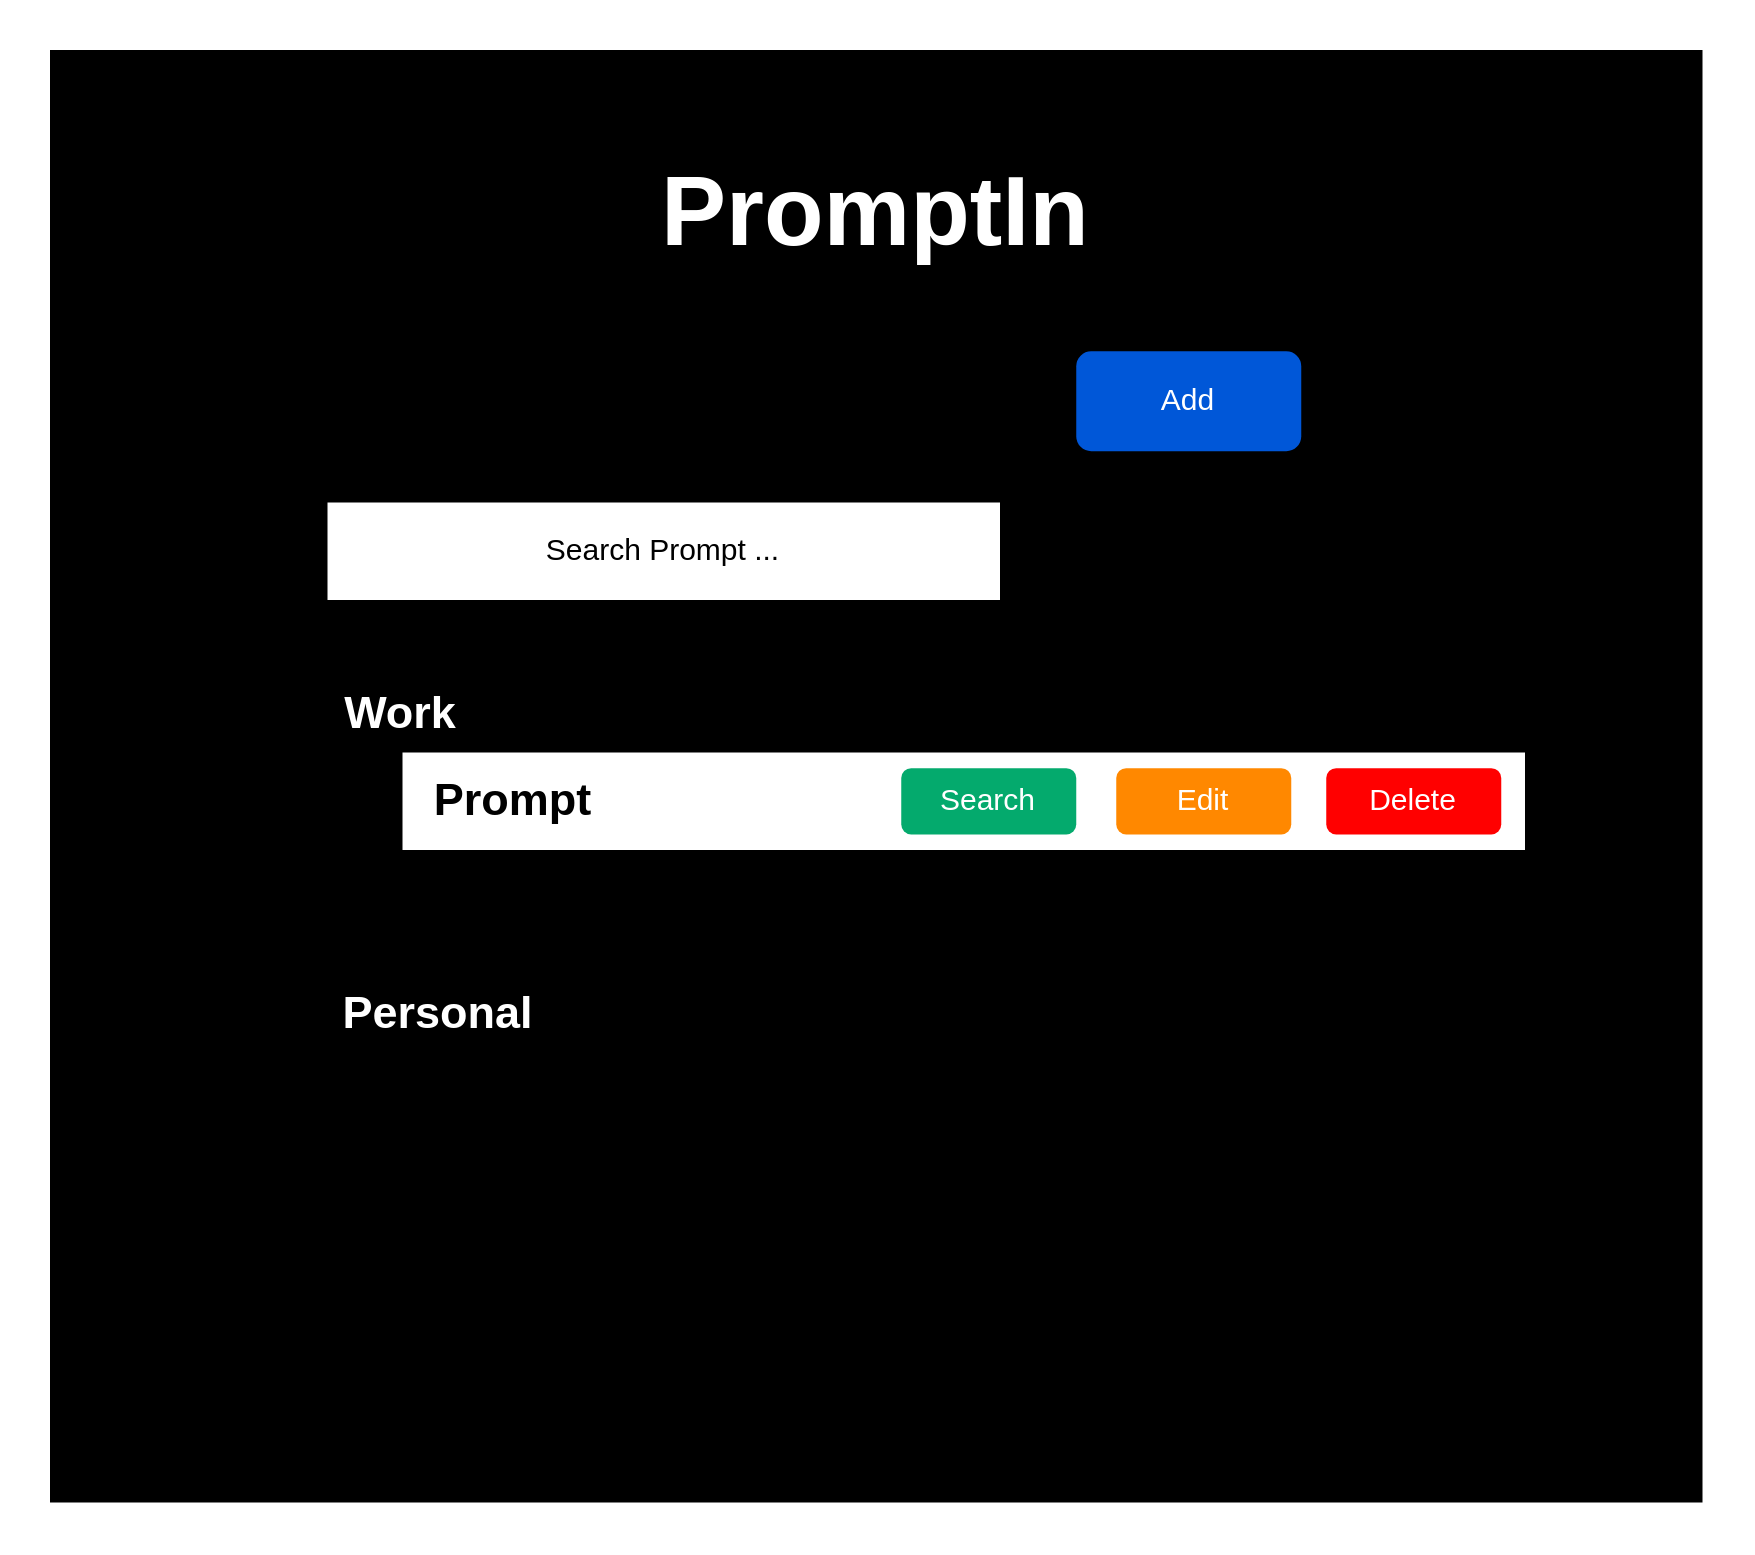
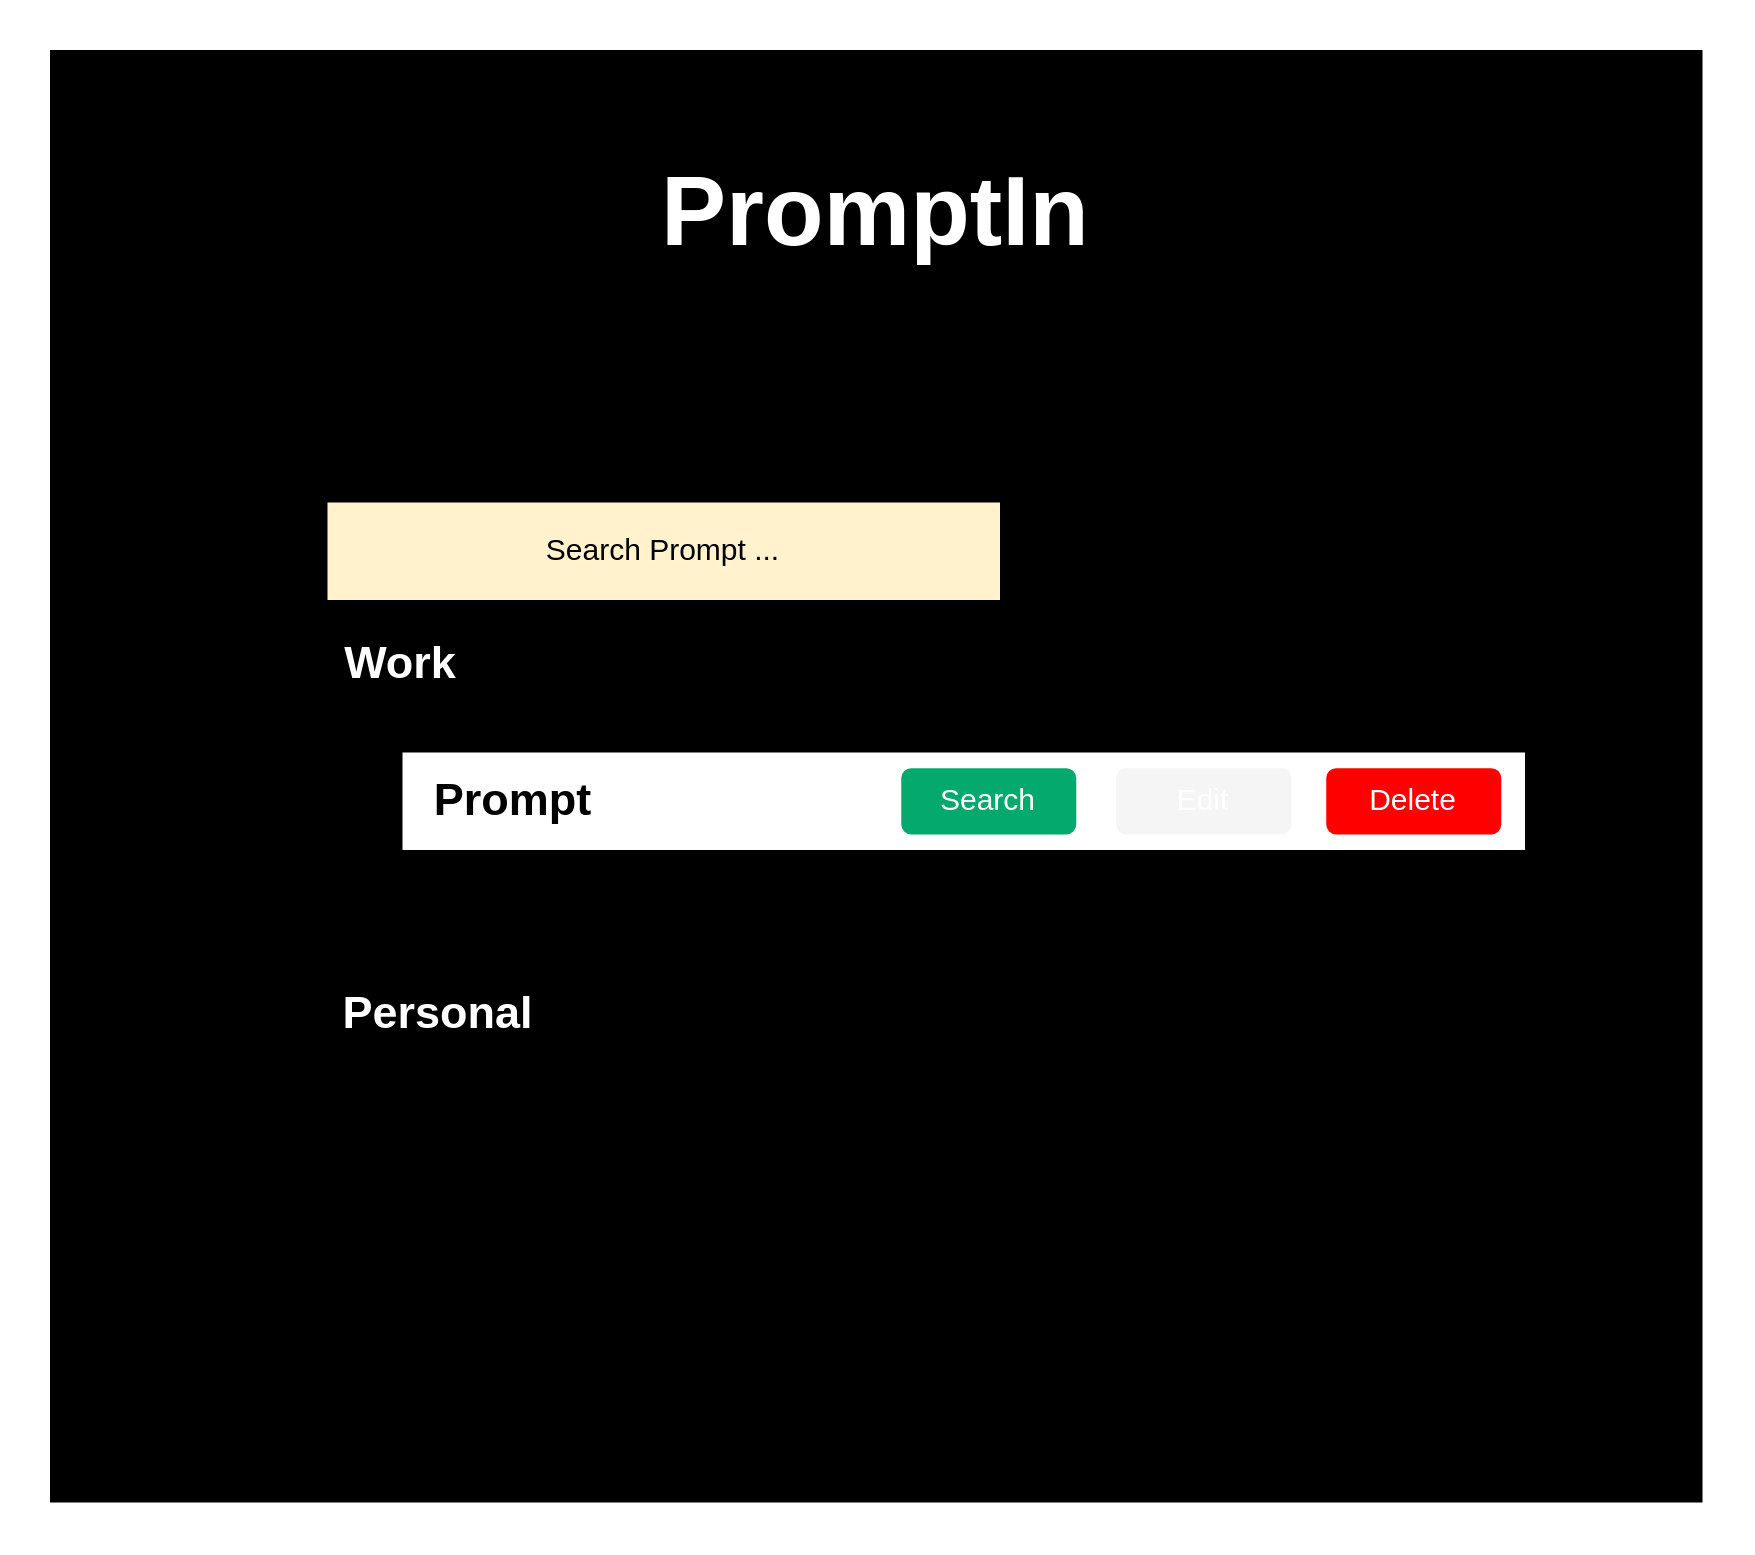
  <mxCell id="0" />
  <mxCell id="1" parent="0" />
  <mxCell id="2" value="" style="rounded=0;whiteSpace=wrap;html=1;fillColor=#000000;" parent="1" vertex="1"><mxGeometry x="20" y="20" width="660" height="580" as="geometry" /></mxCell>
  <mxCell id="3" value="&lt;h1&gt;&lt;font style=&quot;color: rgb(255, 255, 255); font-size: 39px;&quot;&gt;PromptIn&lt;/font&gt;&lt;/h1&gt;" style="text;html=1;align=center;verticalAlign=middle;whiteSpace=wrap;rounded=0;" parent="1" vertex="1"><mxGeometry x="235" y="60" width="230" height="50" as="geometry" /></mxCell>
- <mxCell id="4" value="Search Prompt ..." style="rounded=0;whiteSpace=wrap;html=1;" parent="1" vertex="1"><mxGeometry x="130" y="200" width="270" height="40" as="geometry" /></mxCell>
- <mxCell id="5" value="Add" style="rounded=1;fillColor=#0057D8;strokeColor=none;html=1;whiteSpace=wrap;fontColor=#ffffff;align=center;verticalAlign=middle;fontStyle=0;fontSize=12;sketch=0;" vertex="1" parent="1"><mxGeometry x="430" y="140" width="90" height="40" as="geometry" /></mxCell>
+ <mxCell id="4" value="Search Prompt ..." style="rounded=0;whiteSpace=wrap;html=1;fillColor=#fff2cc;" parent="1" vertex="1"><mxGeometry x="130" y="200" width="270" height="40" as="geometry" /></mxCell>
  <mxCell id="6" value="" style="rounded=0;whiteSpace=wrap;html=1;" vertex="1" parent="1"><mxGeometry x="160" y="300" width="450" height="40" as="geometry" /></mxCell>
- <mxCell id="7" value="&lt;h2&gt;&lt;font style=&quot;color: rgb(255, 255, 255);&quot;&gt;Work&lt;/font&gt;&lt;/h2&gt;" style="text;html=1;align=center;verticalAlign=middle;whiteSpace=wrap;rounded=0;" vertex="1" parent="1"><mxGeometry x="130" y="270" width="60" height="30" as="geometry" /></mxCell>
+ <mxCell id="7" value="&lt;h2&gt;&lt;font style=&quot;color: rgb(255, 255, 255);&quot;&gt;Work&lt;/font&gt;&lt;/h2&gt;" style="text;html=1;align=center;verticalAlign=middle;whiteSpace=wrap;rounded=0;" vertex="1" parent="1"><mxGeometry x="130" y="250" width="60" height="30" as="geometry" /></mxCell>
  <mxCell id="8" value="&lt;h2&gt;&lt;font style=&quot;color: rgb(255, 255, 255);&quot;&gt;Personal&lt;/font&gt;&lt;/h2&gt;" style="text;html=1;align=center;verticalAlign=middle;whiteSpace=wrap;rounded=0;" vertex="1" parent="1"><mxGeometry x="130" y="390" width="90" height="30" as="geometry" /></mxCell>
  <mxCell id="9" value="&lt;h2&gt;Prompt&lt;/h2&gt;" style="text;html=1;align=center;verticalAlign=middle;whiteSpace=wrap;rounded=0;" vertex="1" parent="1"><mxGeometry x="160" y="305" width="90" height="30" as="geometry" /></mxCell>
- <mxCell id="10" value="Edit" style="rounded=1;fillColor=#FF8800;strokeColor=none;html=1;whiteSpace=wrap;fontColor=#ffffff;align=center;verticalAlign=middle;fontStyle=0;fontSize=12;sketch=0;" vertex="1" parent="1"><mxGeometry x="446" y="306.75" width="70" height="26.5" as="geometry" /></mxCell>
+ <mxCell id="10" value="Edit" style="rounded=1;fillColor=#f5f5f5;strokeColor=none;html=1;whiteSpace=wrap;fontColor=#ffffff;align=center;verticalAlign=middle;fontStyle=0;fontSize=12;sketch=0;" vertex="1" parent="1"><mxGeometry x="446" y="306.75" width="70" height="26.5" as="geometry" /></mxCell>
  <mxCell id="11" value="Search" style="rounded=1;fillColor=#04AA6D;strokeColor=none;html=1;whiteSpace=wrap;fontColor=#ffffff;align=center;verticalAlign=middle;fontStyle=0;fontSize=12;sketch=0;" vertex="1" parent="1"><mxGeometry x="360" y="306.75" width="70" height="26.5" as="geometry" /></mxCell>
  <mxCell id="12" value="Delete" style="rounded=1;fillColor=#FF0000;strokeColor=none;html=1;whiteSpace=wrap;fontColor=#ffffff;align=center;verticalAlign=middle;fontStyle=0;fontSize=12;sketch=0;" vertex="1" parent="1"><mxGeometry x="530" y="306.75" width="70" height="26.5" as="geometry" /></mxCell>
